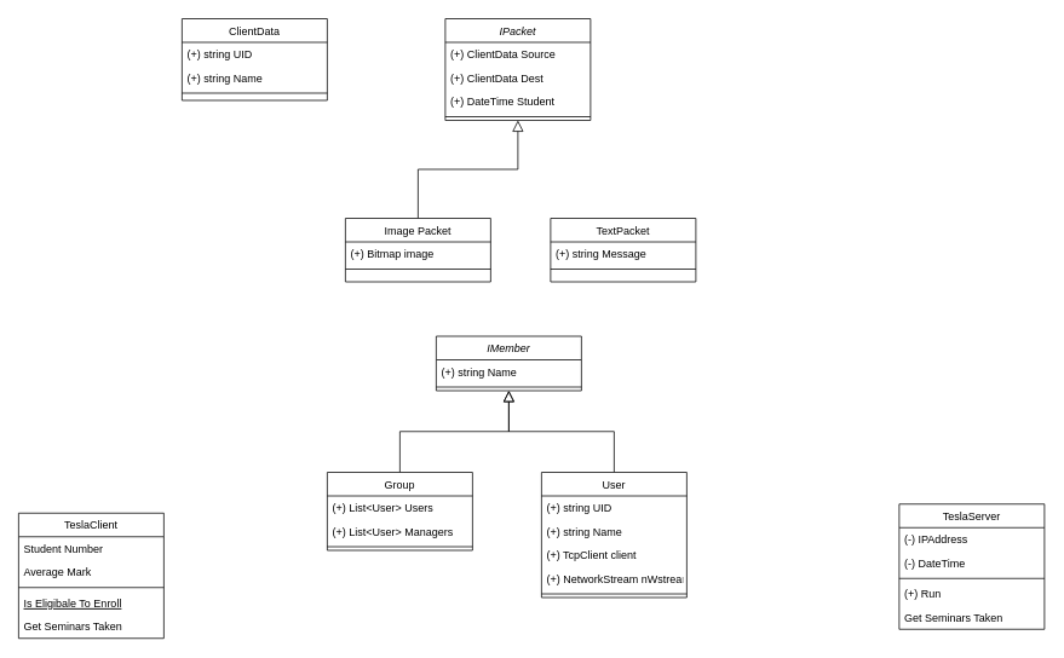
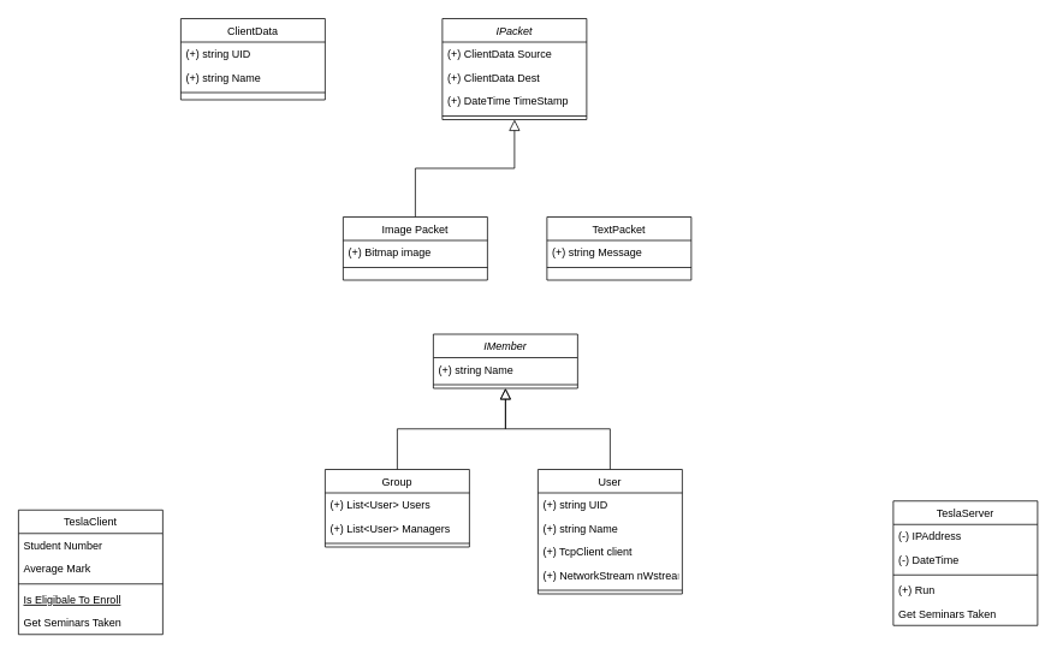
  <mxCell id="0" />
  <mxCell id="1" parent="0" />
  <mxCell id="2" value="" style="endArrow=block;endSize=10;endFill=0;shadow=0;strokeWidth=1;rounded=0;edgeStyle=elbowEdgeStyle;elbow=vertical;" parent="1" source="27" target="3" edge="1"><mxGeometry width="160" relative="1" as="geometry"><mxPoint x="420" y="173" as="sourcePoint" /><mxPoint x="420" y="173" as="targetPoint" /></mxGeometry></mxCell>
  <mxCell id="3" value="IPacket" style="swimlane;fontStyle=2;align=center;verticalAlign=top;childLayout=stackLayout;horizontal=1;startSize=26;horizontalStack=0;resizeParent=1;resizeLast=0;collapsible=1;marginBottom=0;rounded=0;shadow=0;strokeWidth=1;" parent="1" vertex="1"><mxGeometry x="490" y="20" width="160" height="112" as="geometry"><mxRectangle x="230" y="140" width="160" height="26" as="alternateBounds" /></mxGeometry></mxCell>
  <mxCell id="4" value="(+) ClientData Source" style="text;align=left;verticalAlign=top;spacingLeft=4;spacingRight=4;overflow=hidden;rotatable=0;points=[[0,0.5],[1,0.5]];portConstraint=eastwest;rounded=0;shadow=0;html=0;" parent="3" vertex="1"><mxGeometry y="26" width="160" height="26" as="geometry" /></mxCell>
  <mxCell id="5" value="(+) ClientData Dest" style="text;align=left;verticalAlign=top;spacingLeft=4;spacingRight=4;overflow=hidden;rotatable=0;points=[[0,0.5],[1,0.5]];portConstraint=eastwest;rounded=0;shadow=0;html=0;" vertex="1" parent="3"><mxGeometry y="52" width="160" height="26" as="geometry" /></mxCell>
- <mxCell id="6" value="(+) DateTime Student" style="text;align=left;verticalAlign=top;spacingLeft=4;spacingRight=4;overflow=hidden;rotatable=0;points=[[0,0.5],[1,0.5]];portConstraint=eastwest;rounded=0;shadow=0;html=0;" vertex="1" parent="3"><mxGeometry y="78" width="160" height="26" as="geometry" /></mxCell>
+ <mxCell id="6" value="(+) DateTime TimeStamp" style="text;align=left;verticalAlign=top;spacingLeft=4;spacingRight=4;overflow=hidden;rotatable=0;points=[[0,0.5],[1,0.5]];portConstraint=eastwest;rounded=0;shadow=0;html=0;" vertex="1" parent="3"><mxGeometry y="78" width="160" height="26" as="geometry" /></mxCell>
  <mxCell id="7" value="" style="line;html=1;strokeWidth=1;align=left;verticalAlign=middle;spacingTop=-1;spacingLeft=3;spacingRight=3;rotatable=0;labelPosition=right;points=[];portConstraint=eastwest;" parent="3" vertex="1"><mxGeometry y="104" width="160" height="8" as="geometry" /></mxCell>
  <mxCell id="8" value="TeslaClient" style="swimlane;fontStyle=0;align=center;verticalAlign=top;childLayout=stackLayout;horizontal=1;startSize=26;horizontalStack=0;resizeParent=1;resizeLast=0;collapsible=1;marginBottom=0;rounded=0;shadow=0;strokeWidth=1;" vertex="1" parent="1"><mxGeometry x="20" y="565" width="160" height="138" as="geometry"><mxRectangle x="130" y="380" width="160" height="26" as="alternateBounds" /></mxGeometry></mxCell>
  <mxCell id="9" value="Student Number" style="text;align=left;verticalAlign=top;spacingLeft=4;spacingRight=4;overflow=hidden;rotatable=0;points=[[0,0.5],[1,0.5]];portConstraint=eastwest;" vertex="1" parent="8"><mxGeometry y="26" width="160" height="26" as="geometry" /></mxCell>
  <mxCell id="10" value="Average Mark" style="text;align=left;verticalAlign=top;spacingLeft=4;spacingRight=4;overflow=hidden;rotatable=0;points=[[0,0.5],[1,0.5]];portConstraint=eastwest;rounded=0;shadow=0;html=0;" vertex="1" parent="8"><mxGeometry y="52" width="160" height="26" as="geometry" /></mxCell>
  <mxCell id="11" value="" style="line;html=1;strokeWidth=1;align=left;verticalAlign=middle;spacingTop=-1;spacingLeft=3;spacingRight=3;rotatable=0;labelPosition=right;points=[];portConstraint=eastwest;" vertex="1" parent="8"><mxGeometry y="78" width="160" height="8" as="geometry" /></mxCell>
  <mxCell id="12" value="Is Eligibale To Enroll" style="text;align=left;verticalAlign=top;spacingLeft=4;spacingRight=4;overflow=hidden;rotatable=0;points=[[0,0.5],[1,0.5]];portConstraint=eastwest;fontStyle=4" vertex="1" parent="8"><mxGeometry y="86" width="160" height="26" as="geometry" /></mxCell>
  <mxCell id="13" value="Get Seminars Taken" style="text;align=left;verticalAlign=top;spacingLeft=4;spacingRight=4;overflow=hidden;rotatable=0;points=[[0,0.5],[1,0.5]];portConstraint=eastwest;" vertex="1" parent="8"><mxGeometry y="112" width="160" height="26" as="geometry" /></mxCell>
  <mxCell id="14" value="TeslaServer" style="swimlane;fontStyle=0;align=center;verticalAlign=top;childLayout=stackLayout;horizontal=1;startSize=26;horizontalStack=0;resizeParent=1;resizeLast=0;collapsible=1;marginBottom=0;rounded=0;shadow=0;strokeWidth=1;" vertex="1" parent="1"><mxGeometry x="990" y="555" width="160" height="138" as="geometry"><mxRectangle x="130" y="380" width="160" height="26" as="alternateBounds" /></mxGeometry></mxCell>
  <mxCell id="15" value="(-) IPAddress" style="text;align=left;verticalAlign=top;spacingLeft=4;spacingRight=4;overflow=hidden;rotatable=0;points=[[0,0.5],[1,0.5]];portConstraint=eastwest;" vertex="1" parent="14"><mxGeometry y="26" width="160" height="26" as="geometry" /></mxCell>
  <mxCell id="16" value="(-) DateTime" style="text;align=left;verticalAlign=top;spacingLeft=4;spacingRight=4;overflow=hidden;rotatable=0;points=[[0,0.5],[1,0.5]];portConstraint=eastwest;rounded=0;shadow=0;html=0;" vertex="1" parent="14"><mxGeometry y="52" width="160" height="26" as="geometry" /></mxCell>
  <mxCell id="17" value="" style="line;html=1;strokeWidth=1;align=left;verticalAlign=middle;spacingTop=-1;spacingLeft=3;spacingRight=3;rotatable=0;labelPosition=right;points=[];portConstraint=eastwest;" vertex="1" parent="14"><mxGeometry y="78" width="160" height="8" as="geometry" /></mxCell>
  <mxCell id="18" value="(+) Run" style="text;align=left;verticalAlign=top;spacingLeft=4;spacingRight=4;overflow=hidden;rotatable=0;points=[[0,0.5],[1,0.5]];portConstraint=eastwest;fontStyle=0" vertex="1" parent="14"><mxGeometry y="86" width="160" height="26" as="geometry" /></mxCell>
  <mxCell id="19" value="Get Seminars Taken" style="text;align=left;verticalAlign=top;spacingLeft=4;spacingRight=4;overflow=hidden;rotatable=0;points=[[0,0.5],[1,0.5]];portConstraint=eastwest;" vertex="1" parent="14"><mxGeometry y="112" width="160" height="26" as="geometry" /></mxCell>
  <mxCell id="20" value="ClientData" style="swimlane;fontStyle=0;align=center;verticalAlign=top;childLayout=stackLayout;horizontal=1;startSize=26;horizontalStack=0;resizeParent=1;resizeLast=0;collapsible=1;marginBottom=0;rounded=0;shadow=0;strokeWidth=1;" vertex="1" parent="1"><mxGeometry x="200" y="20" width="160" height="90" as="geometry"><mxRectangle x="130" y="380" width="160" height="26" as="alternateBounds" /></mxGeometry></mxCell>
  <mxCell id="21" value="(+) string UID" style="text;align=left;verticalAlign=top;spacingLeft=4;spacingRight=4;overflow=hidden;rotatable=0;points=[[0,0.5],[1,0.5]];portConstraint=eastwest;" vertex="1" parent="20"><mxGeometry y="26" width="160" height="26" as="geometry" /></mxCell>
  <mxCell id="22" value="(+) string Name" style="text;align=left;verticalAlign=top;spacingLeft=4;spacingRight=4;overflow=hidden;rotatable=0;points=[[0,0.5],[1,0.5]];portConstraint=eastwest;rounded=0;shadow=0;html=0;" vertex="1" parent="20"><mxGeometry y="52" width="160" height="26" as="geometry" /></mxCell>
  <mxCell id="23" value="" style="line;html=1;strokeWidth=1;align=left;verticalAlign=middle;spacingTop=-1;spacingLeft=3;spacingRight=3;rotatable=0;labelPosition=right;points=[];portConstraint=eastwest;" vertex="1" parent="20"><mxGeometry y="78" width="160" height="8" as="geometry" /></mxCell>
  <mxCell id="24" value="TextPacket" style="swimlane;fontStyle=0;align=center;verticalAlign=top;childLayout=stackLayout;horizontal=1;startSize=26;horizontalStack=0;resizeParent=1;resizeLast=0;collapsible=1;marginBottom=0;rounded=0;shadow=0;strokeWidth=1;" parent="1" vertex="1"><mxGeometry x="606" y="240" width="160" height="70" as="geometry"><mxRectangle x="340" y="380" width="170" height="26" as="alternateBounds" /></mxGeometry></mxCell>
  <mxCell id="25" value="(+) string Message" style="text;align=left;verticalAlign=top;spacingLeft=4;spacingRight=4;overflow=hidden;rotatable=0;points=[[0,0.5],[1,0.5]];portConstraint=eastwest;" parent="24" vertex="1"><mxGeometry y="26" width="160" height="26" as="geometry" /></mxCell>
  <mxCell id="26" value="" style="line;html=1;strokeWidth=1;align=left;verticalAlign=middle;spacingTop=-1;spacingLeft=3;spacingRight=3;rotatable=0;labelPosition=right;points=[];portConstraint=eastwest;" parent="24" vertex="1"><mxGeometry y="52" width="160" height="8" as="geometry" /></mxCell>
  <mxCell id="27" value="Image Packet" style="swimlane;fontStyle=0;align=center;verticalAlign=top;childLayout=stackLayout;horizontal=1;startSize=26;horizontalStack=0;resizeParent=1;resizeLast=0;collapsible=1;marginBottom=0;rounded=0;shadow=0;strokeWidth=1;" parent="1" vertex="1"><mxGeometry x="380" y="240" width="160" height="70" as="geometry"><mxRectangle x="130" y="380" width="160" height="26" as="alternateBounds" /></mxGeometry></mxCell>
  <mxCell id="28" value="(+) Bitmap image" style="text;align=left;verticalAlign=top;spacingLeft=4;spacingRight=4;overflow=hidden;rotatable=0;points=[[0,0.5],[1,0.5]];portConstraint=eastwest;" parent="27" vertex="1"><mxGeometry y="26" width="160" height="26" as="geometry" /></mxCell>
  <mxCell id="29" value="" style="line;html=1;strokeWidth=1;align=left;verticalAlign=middle;spacingTop=-1;spacingLeft=3;spacingRight=3;rotatable=0;labelPosition=right;points=[];portConstraint=eastwest;" parent="27" vertex="1"><mxGeometry y="52" width="160" height="8" as="geometry" /></mxCell>
  <mxCell id="30" value="" style="endArrow=block;endSize=10;endFill=0;shadow=0;strokeWidth=1;rounded=0;edgeStyle=elbowEdgeStyle;elbow=vertical;" edge="1" parent="1" source="41" target="32"><mxGeometry width="160" relative="1" as="geometry"><mxPoint x="410" y="523" as="sourcePoint" /><mxPoint x="410" y="523" as="targetPoint" /></mxGeometry></mxCell>
  <mxCell id="31" value="" style="endArrow=block;endSize=10;endFill=0;shadow=0;strokeWidth=1;rounded=0;edgeStyle=elbowEdgeStyle;elbow=vertical;" edge="1" parent="1" source="35" target="32"><mxGeometry width="160" relative="1" as="geometry"><mxPoint x="420" y="693" as="sourcePoint" /><mxPoint x="520" y="591" as="targetPoint" /></mxGeometry></mxCell>
  <mxCell id="32" value="IMember" style="swimlane;fontStyle=2;align=center;verticalAlign=top;childLayout=stackLayout;horizontal=1;startSize=26;horizontalStack=0;resizeParent=1;resizeLast=0;collapsible=1;marginBottom=0;rounded=0;shadow=0;strokeWidth=1;" vertex="1" parent="1"><mxGeometry x="480" y="370" width="160" height="60" as="geometry"><mxRectangle x="230" y="140" width="160" height="26" as="alternateBounds" /></mxGeometry></mxCell>
  <mxCell id="33" value="(+) string Name" style="text;align=left;verticalAlign=top;spacingLeft=4;spacingRight=4;overflow=hidden;rotatable=0;points=[[0,0.5],[1,0.5]];portConstraint=eastwest;rounded=0;shadow=0;html=0;" vertex="1" parent="32"><mxGeometry y="26" width="160" height="26" as="geometry" /></mxCell>
  <mxCell id="34" value="" style="line;html=1;strokeWidth=1;align=left;verticalAlign=middle;spacingTop=-1;spacingLeft=3;spacingRight=3;rotatable=0;labelPosition=right;points=[];portConstraint=eastwest;" vertex="1" parent="32"><mxGeometry y="52" width="160" height="8" as="geometry" /></mxCell>
  <mxCell id="35" value="User" style="swimlane;fontStyle=0;align=center;verticalAlign=top;childLayout=stackLayout;horizontal=1;startSize=26;horizontalStack=0;resizeParent=1;resizeLast=0;collapsible=1;marginBottom=0;rounded=0;shadow=0;strokeWidth=1;" vertex="1" parent="1"><mxGeometry x="596" y="520" width="160" height="138" as="geometry"><mxRectangle x="340" y="380" width="170" height="26" as="alternateBounds" /></mxGeometry></mxCell>
  <mxCell id="36" value="(+) string UID" style="text;align=left;verticalAlign=top;spacingLeft=4;spacingRight=4;overflow=hidden;rotatable=0;points=[[0,0.5],[1,0.5]];portConstraint=eastwest;" vertex="1" parent="35"><mxGeometry y="26" width="160" height="26" as="geometry" /></mxCell>
  <mxCell id="37" value="(+) string Name" style="text;align=left;verticalAlign=top;spacingLeft=4;spacingRight=4;overflow=hidden;rotatable=0;points=[[0,0.5],[1,0.5]];portConstraint=eastwest;" vertex="1" parent="35"><mxGeometry y="52" width="160" height="26" as="geometry" /></mxCell>
  <mxCell id="38" value="(+) TcpClient client" style="text;align=left;verticalAlign=top;spacingLeft=4;spacingRight=4;overflow=hidden;rotatable=0;points=[[0,0.5],[1,0.5]];portConstraint=eastwest;" vertex="1" parent="35"><mxGeometry y="78" width="160" height="26" as="geometry" /></mxCell>
  <mxCell id="39" value="(+) NetworkStream nWstream" style="text;align=left;verticalAlign=top;spacingLeft=4;spacingRight=4;overflow=hidden;rotatable=0;points=[[0,0.5],[1,0.5]];portConstraint=eastwest;" vertex="1" parent="35"><mxGeometry y="104" width="160" height="26" as="geometry" /></mxCell>
  <mxCell id="40" value="" style="line;html=1;strokeWidth=1;align=left;verticalAlign=middle;spacingTop=-1;spacingLeft=3;spacingRight=3;rotatable=0;labelPosition=right;points=[];portConstraint=eastwest;" vertex="1" parent="35"><mxGeometry y="130" width="160" height="8" as="geometry" /></mxCell>
  <mxCell id="41" value="Group" style="swimlane;fontStyle=0;align=center;verticalAlign=top;childLayout=stackLayout;horizontal=1;startSize=26;horizontalStack=0;resizeParent=1;resizeLast=0;collapsible=1;marginBottom=0;rounded=0;shadow=0;strokeWidth=1;" vertex="1" parent="1"><mxGeometry x="360" y="520" width="160" height="86" as="geometry"><mxRectangle x="130" y="380" width="160" height="26" as="alternateBounds" /></mxGeometry></mxCell>
  <mxCell id="42" value="(+) List&lt;User&gt; Users" style="text;align=left;verticalAlign=top;spacingLeft=4;spacingRight=4;overflow=hidden;rotatable=0;points=[[0,0.5],[1,0.5]];portConstraint=eastwest;" vertex="1" parent="41"><mxGeometry y="26" width="160" height="26" as="geometry" /></mxCell>
  <mxCell id="43" value="(+) List&lt;User&gt; Managers" style="text;align=left;verticalAlign=top;spacingLeft=4;spacingRight=4;overflow=hidden;rotatable=0;points=[[0,0.5],[1,0.5]];portConstraint=eastwest;" vertex="1" parent="41"><mxGeometry y="52" width="160" height="26" as="geometry" /></mxCell>
  <mxCell id="44" value="" style="line;html=1;strokeWidth=1;align=left;verticalAlign=middle;spacingTop=-1;spacingLeft=3;spacingRight=3;rotatable=0;labelPosition=right;points=[];portConstraint=eastwest;" vertex="1" parent="41"><mxGeometry y="78" width="160" height="8" as="geometry" /></mxCell>
